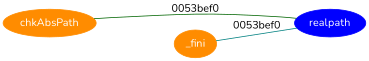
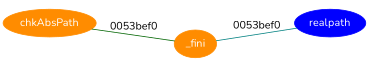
  graph {
    fontname=Nunito
    rankdir=LR
    node [color=darkorange fontcolor=white fontname=Nunito style=filled]
    edge [fontname=Nunito]
    n1 [label=chkAbsPath]
    n2 [color=blue label=realpath]
    n3 [label=_fini]
-   n1 -- n2 [color=darkgreen label="0053bef0"]
+   n1 -- n3 [color=darkgreen label="0053bef0"]
    n3 -- n2 [color=teal label="0053bef0"]
  }
